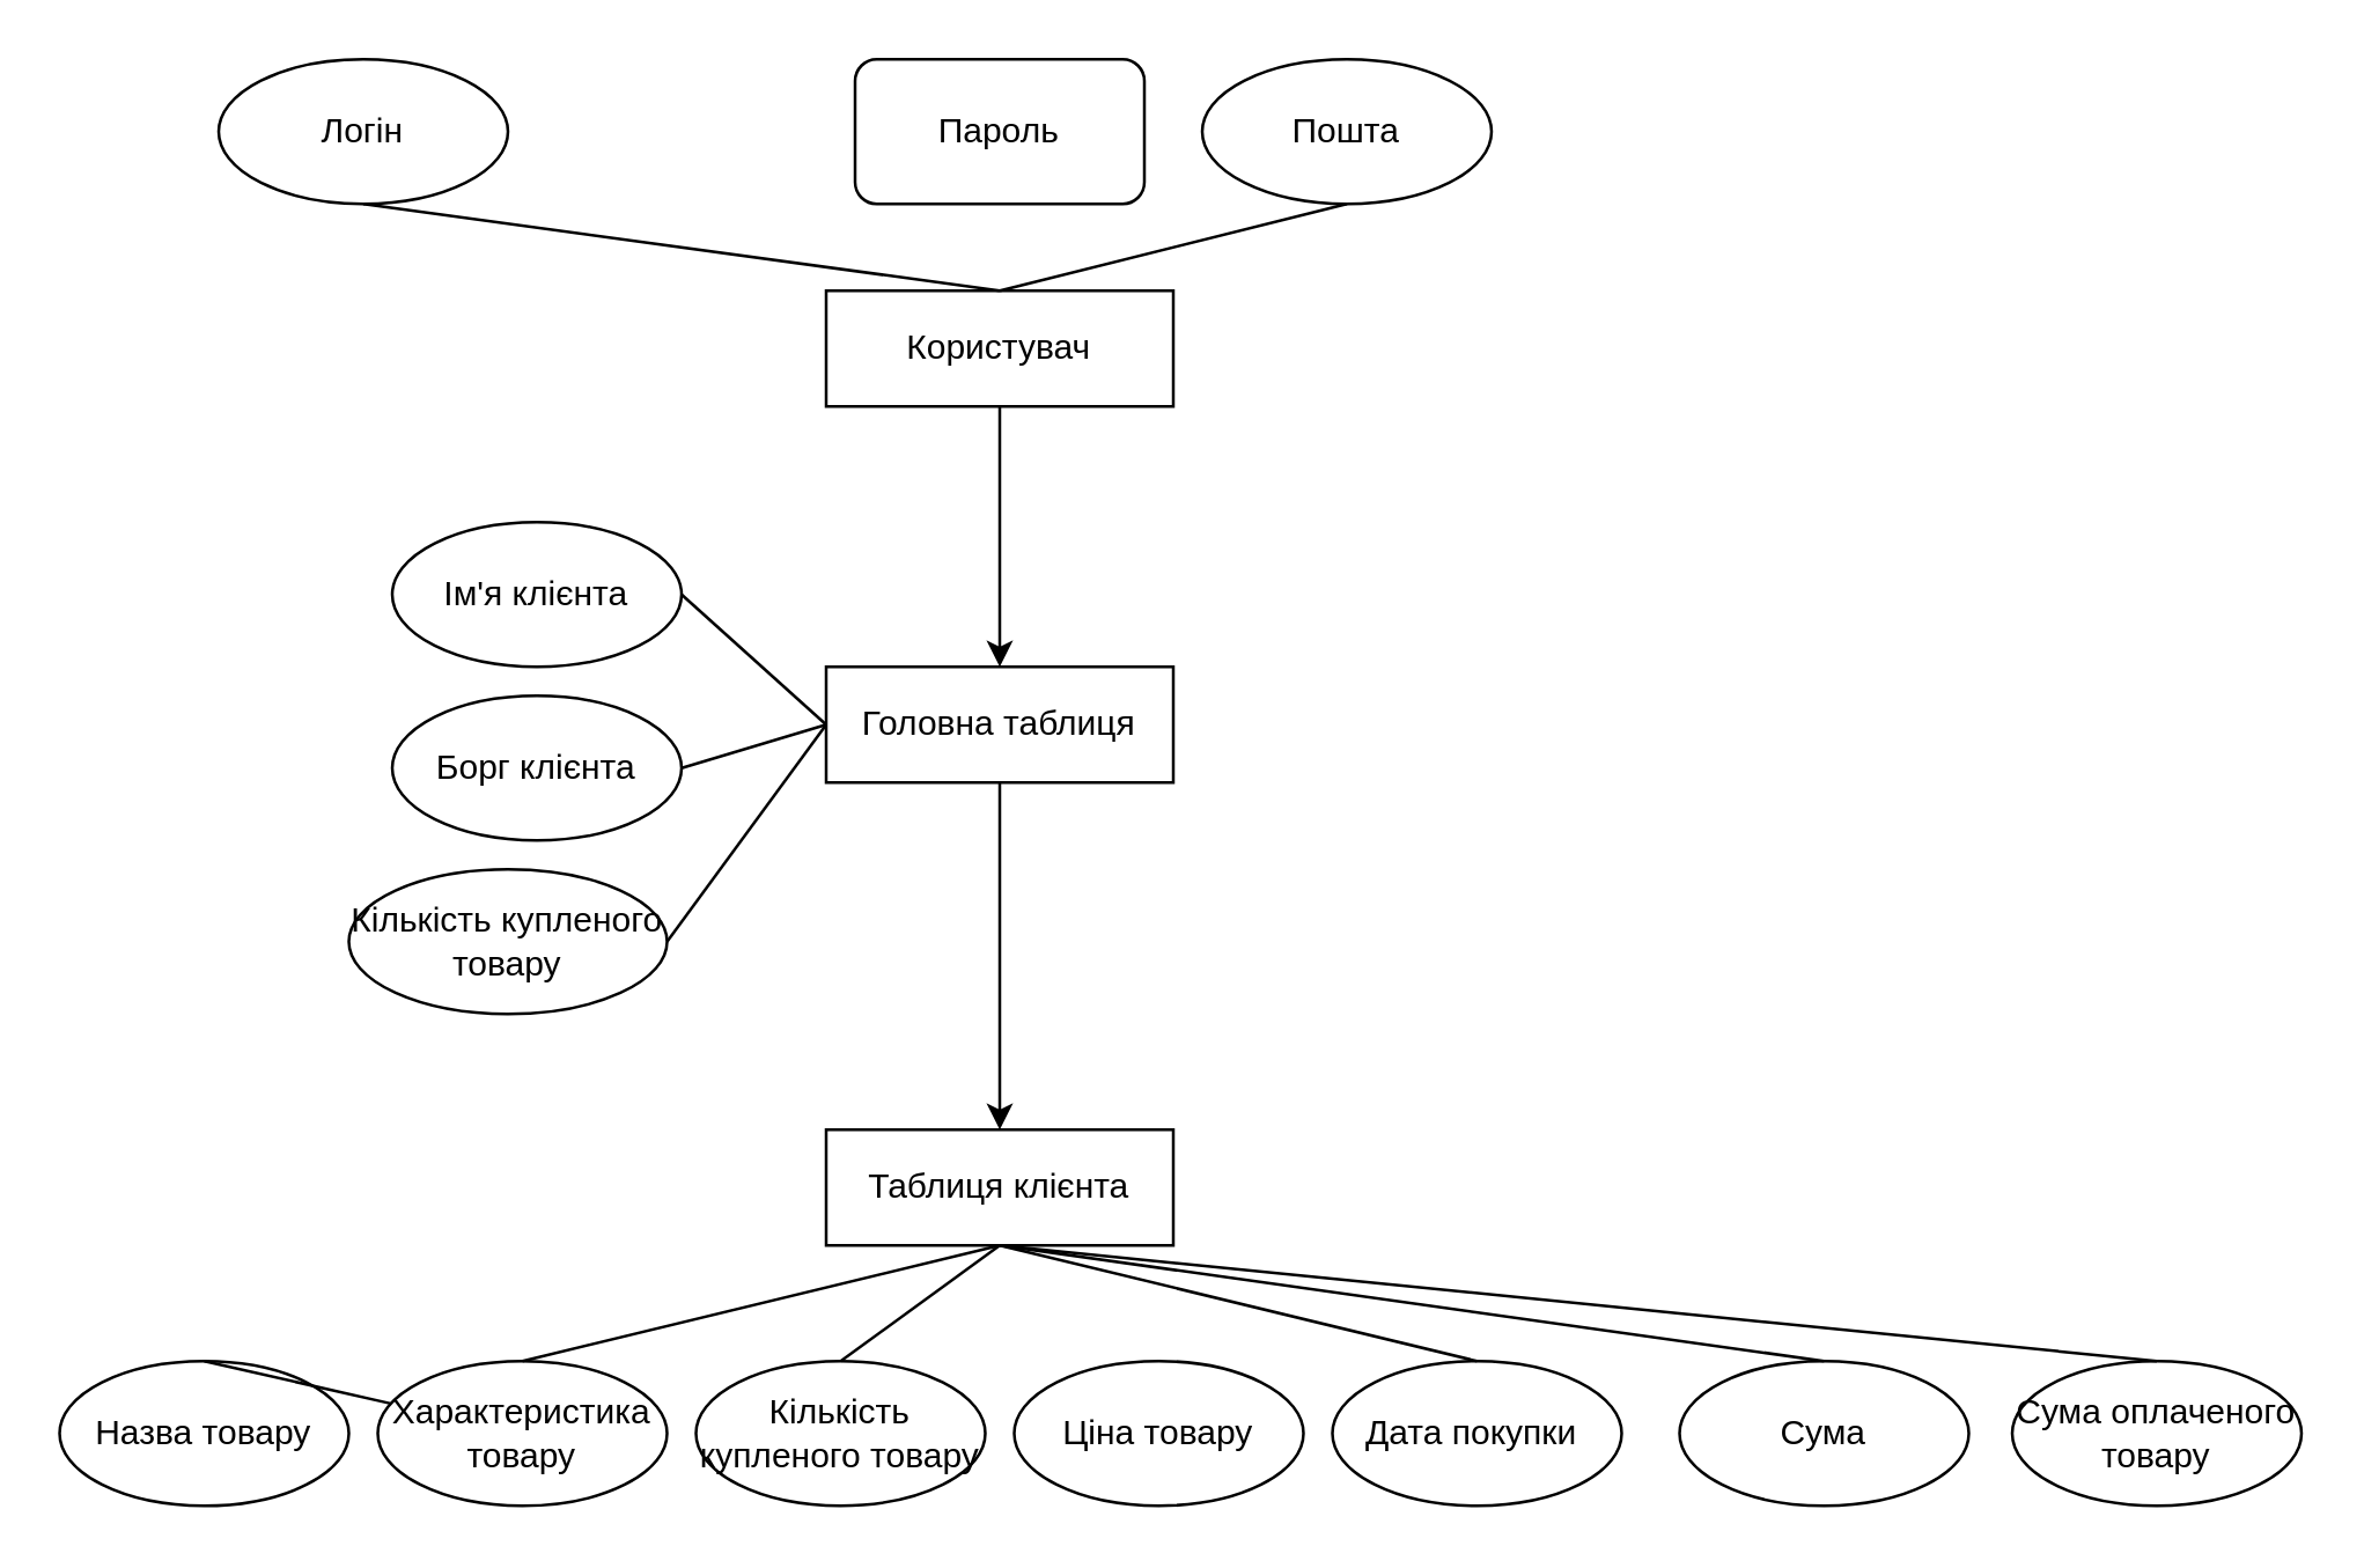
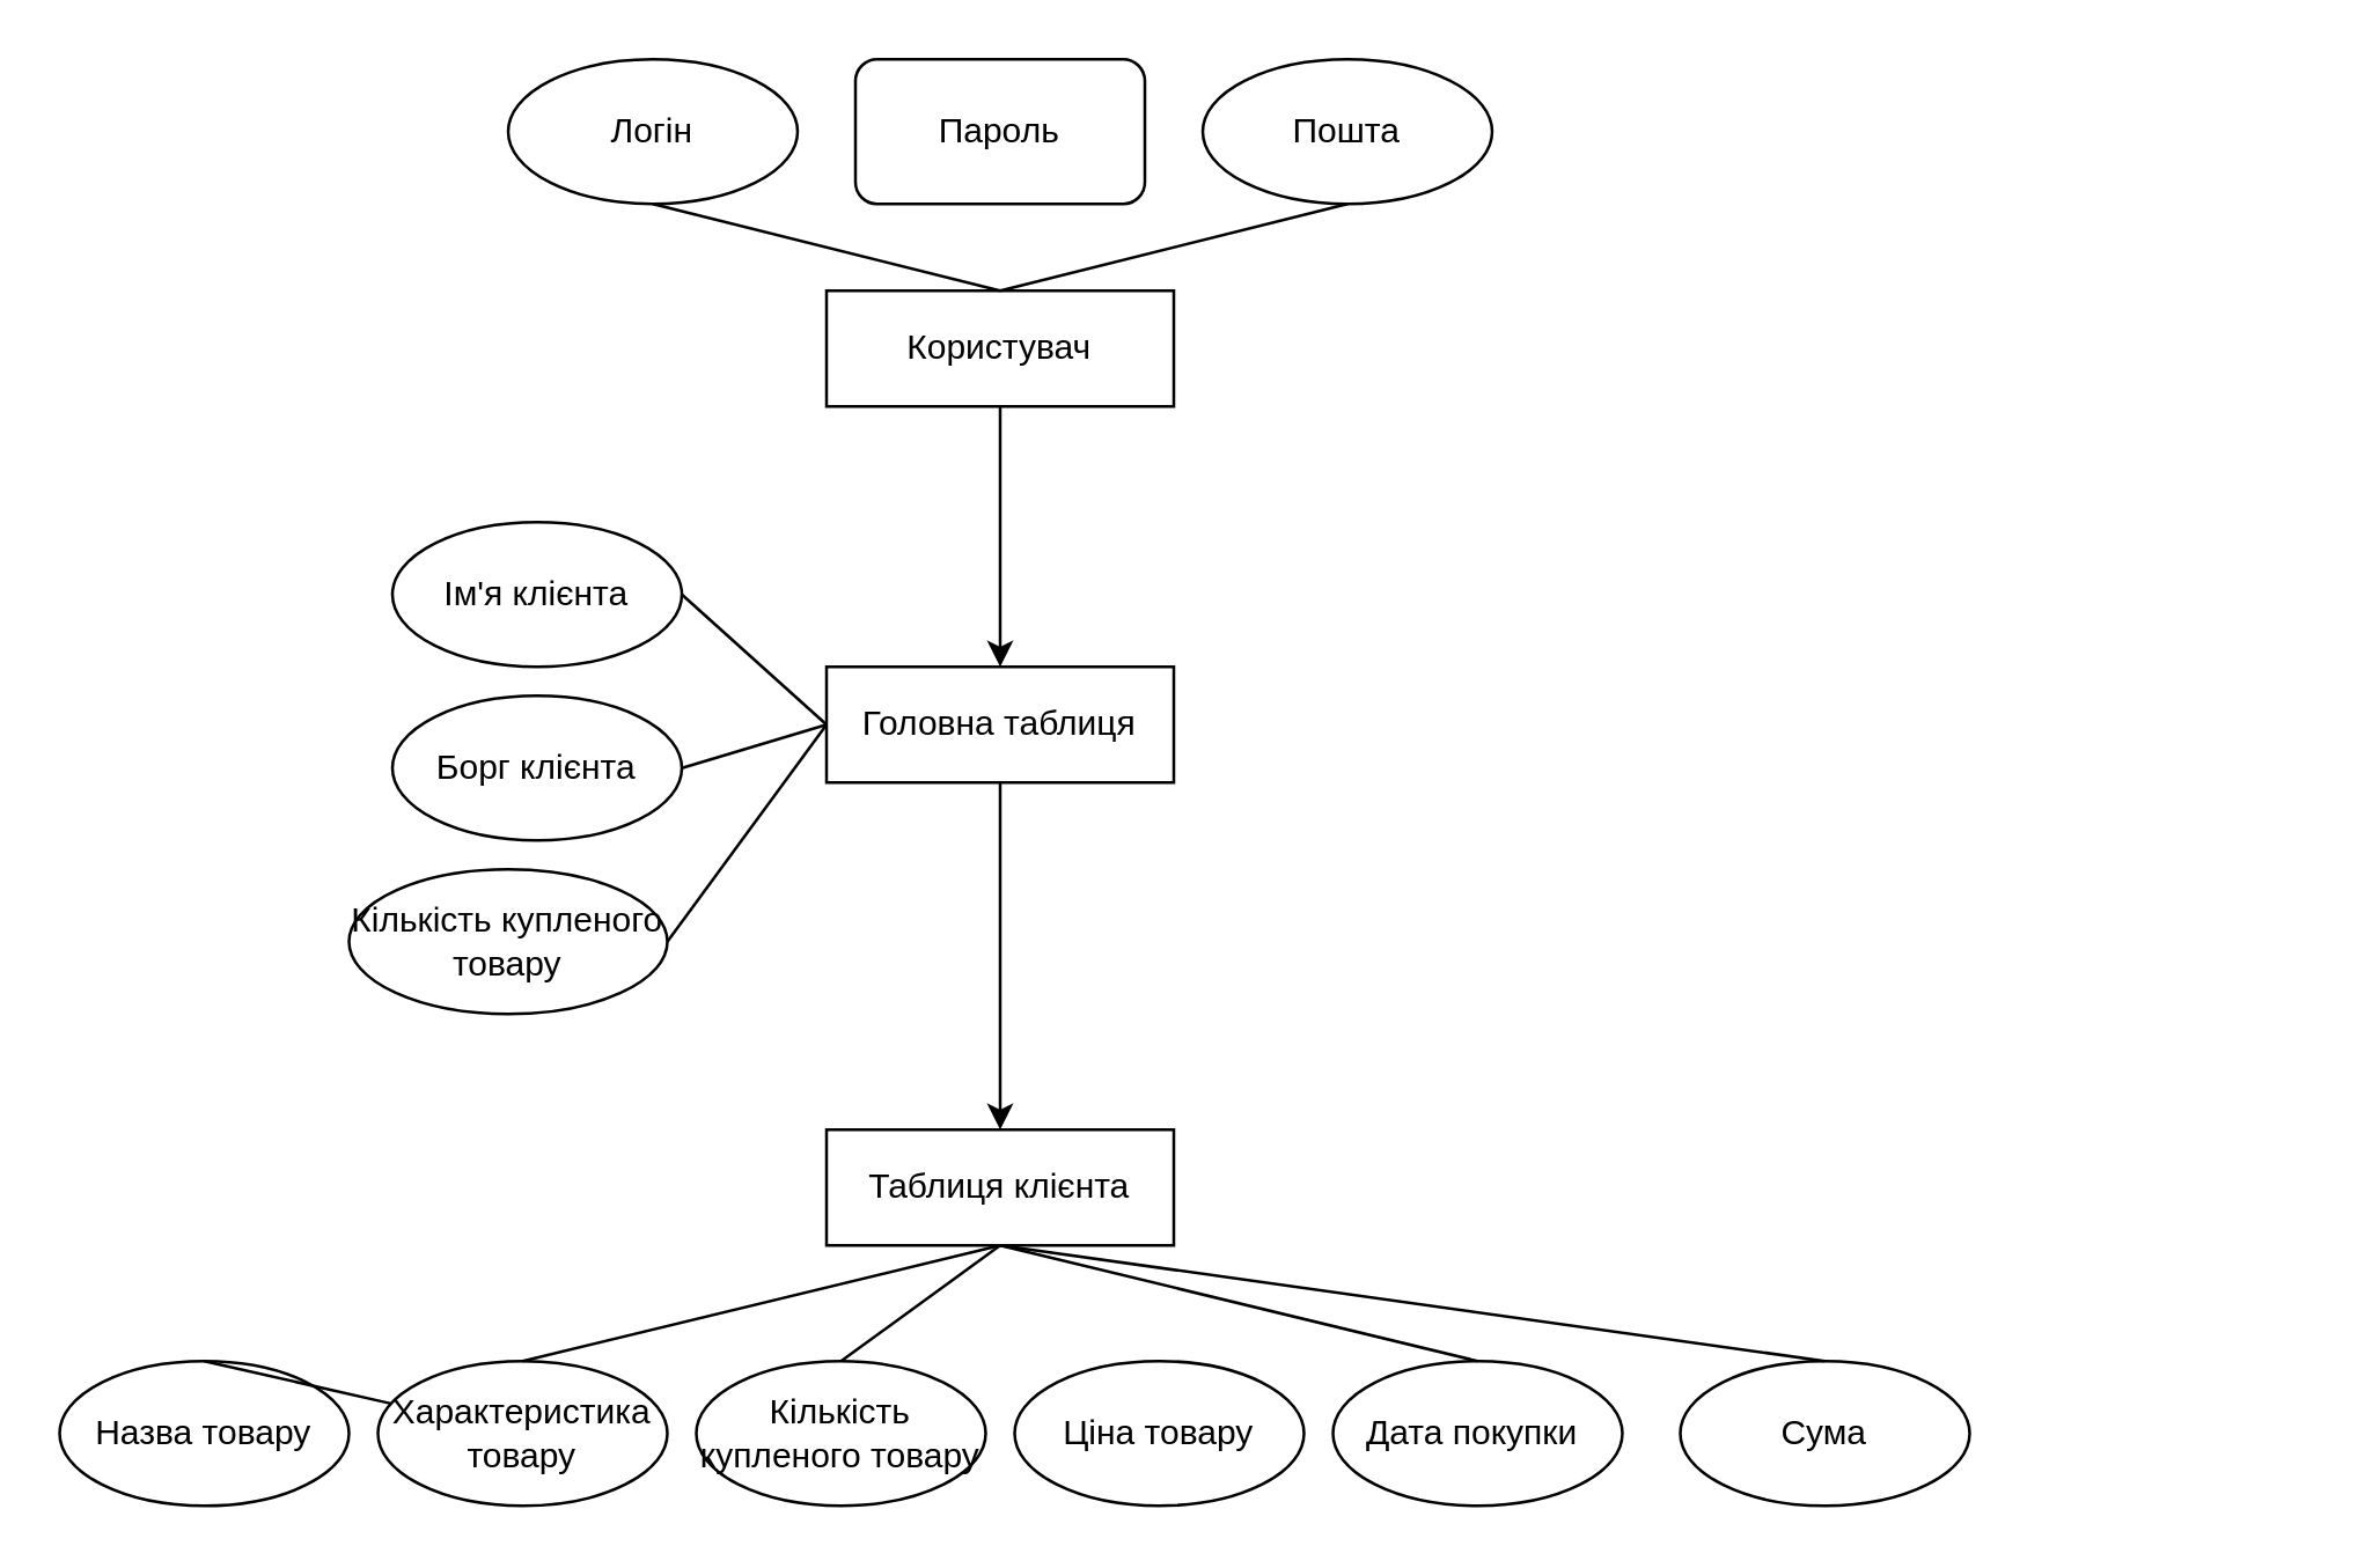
  <mxCell id="0" />
  <mxCell id="1" parent="0" />
  <mxCell id="2" value="Користувач" style="rounded=0;whiteSpace=wrap;html=1;" vertex="1" parent="1"><mxGeometry x="285" y="100" width="120" height="40" as="geometry" /></mxCell>
- <mxCell id="3" value="Логін" style="ellipse;whiteSpace=wrap;html=1;" vertex="1" parent="1"><mxGeometry x="75" y="20" width="100" height="50" as="geometry" /></mxCell>
+ <mxCell id="3" value="Логін" style="ellipse;whiteSpace=wrap;html=1;" vertex="1" parent="1"><mxGeometry x="175" y="20" width="100" height="50" as="geometry" /></mxCell>
  <mxCell id="4" value="Пароль" style="whiteSpace=wrap;html=1;rounded=1;" vertex="1" parent="1"><mxGeometry x="295" y="20" width="100" height="50" as="geometry" /></mxCell>
  <mxCell id="5" value="Пошта" style="ellipse;whiteSpace=wrap;html=1;" vertex="1" parent="1"><mxGeometry x="415" y="20" width="100" height="50" as="geometry" /></mxCell>
  <mxCell id="6" value="" style="endArrow=none;html=1;entryX=0.5;entryY=1;entryDx=0;entryDy=0;exitX=0.5;exitY=0;exitDx=0;exitDy=0;" edge="1" parent="1" source="2" target="3"><mxGeometry width="50" height="50" relative="1" as="geometry"><mxPoint x="295" y="280" as="sourcePoint" /><mxPoint x="345" y="230" as="targetPoint" /></mxGeometry></mxCell>
  <mxCell id="7" value="" style="endArrow=none;html=1;entryX=0.5;entryY=1;entryDx=0;entryDy=0;exitX=0.5;exitY=0;exitDx=0;exitDy=0;" edge="1" parent="1" source="2" target="5"><mxGeometry width="50" height="50" relative="1" as="geometry"><mxPoint x="355" y="110" as="sourcePoint" /><mxPoint x="235" y="80" as="targetPoint" /></mxGeometry></mxCell>
  <mxCell id="8" value="Головна таблиця" style="rounded=0;whiteSpace=wrap;html=1;" vertex="1" parent="1"><mxGeometry x="285" y="230" width="120" height="40" as="geometry" /></mxCell>
  <mxCell id="9" value="Ім'я клієнта" style="ellipse;whiteSpace=wrap;html=1;" vertex="1" parent="1"><mxGeometry x="135" y="180" width="100" height="50" as="geometry" /></mxCell>
  <mxCell id="10" value="Кількість купленого товару" style="ellipse;whiteSpace=wrap;html=1;" vertex="1" parent="1"><mxGeometry x="120" y="300" width="110" height="50" as="geometry" /></mxCell>
  <mxCell id="11" value="Борг клієнта" style="ellipse;whiteSpace=wrap;html=1;" vertex="1" parent="1"><mxGeometry x="135" y="240" width="100" height="50" as="geometry" /></mxCell>
  <mxCell id="12" value="" style="endArrow=none;html=1;exitX=1;exitY=0.5;exitDx=0;exitDy=0;entryX=0;entryY=0.5;entryDx=0;entryDy=0;" edge="1" parent="1" source="9" target="8"><mxGeometry width="50" height="50" relative="1" as="geometry"><mxPoint x="245" y="155" as="sourcePoint" /><mxPoint x="295" y="260" as="targetPoint" /></mxGeometry></mxCell>
  <mxCell id="13" value="" style="endArrow=none;html=1;exitX=1;exitY=0.5;exitDx=0;exitDy=0;entryX=0;entryY=0.5;entryDx=0;entryDy=0;" edge="1" parent="1" source="11" target="8"><mxGeometry width="50" height="50" relative="1" as="geometry"><mxPoint x="255" y="165" as="sourcePoint" /><mxPoint x="305" y="270" as="targetPoint" /></mxGeometry></mxCell>
  <mxCell id="14" value="" style="endArrow=none;html=1;exitX=1;exitY=0.5;exitDx=0;exitDy=0;entryX=0;entryY=0.5;entryDx=0;entryDy=0;" edge="1" parent="1" source="10" target="8"><mxGeometry width="50" height="50" relative="1" as="geometry"><mxPoint x="265" y="175" as="sourcePoint" /><mxPoint x="315" y="280" as="targetPoint" /></mxGeometry></mxCell>
  <mxCell id="15" value="Таблиця клієнта" style="rounded=0;whiteSpace=wrap;html=1;" vertex="1" parent="1"><mxGeometry x="285" y="390" width="120" height="40" as="geometry" /></mxCell>
  <mxCell id="16" value="Назва товару" style="ellipse;whiteSpace=wrap;html=1;" vertex="1" parent="1"><mxGeometry x="20" y="470" width="100" height="50" as="geometry" /></mxCell>
  <mxCell id="17" value="Ціна товару" style="ellipse;whiteSpace=wrap;html=1;" vertex="1" parent="1"><mxGeometry x="350" y="470" width="100" height="50" as="geometry" /></mxCell>
  <mxCell id="18" value="Кількість купленого товару" style="ellipse;whiteSpace=wrap;html=1;" vertex="1" parent="1"><mxGeometry x="240" y="470" width="100" height="50" as="geometry" /></mxCell>
  <mxCell id="19" value="Дата покупки&amp;nbsp;" style="ellipse;whiteSpace=wrap;html=1;" vertex="1" parent="1"><mxGeometry x="460" y="470" width="100" height="50" as="geometry" /></mxCell>
- <mxCell id="20" value="Сума оплаченого товару" style="ellipse;whiteSpace=wrap;html=1;" vertex="1" parent="1"><mxGeometry x="695" y="470" width="100" height="50" as="geometry" /></mxCell>
  <mxCell id="21" value="Характеристика товару" style="ellipse;whiteSpace=wrap;html=1;" vertex="1" parent="1"><mxGeometry x="130" y="470" width="100" height="50" as="geometry" /></mxCell>
  <mxCell id="22" value="" style="endArrow=none;html=1;exitX=0.5;exitY=0;exitDx=0;exitDy=0;" edge="1" parent="1" source="16" target="21"><mxGeometry width="50" height="50" relative="1" as="geometry"><mxPoint x="295" y="480" as="sourcePoint" /><mxPoint x="345" y="450" as="targetPoint" /></mxGeometry></mxCell>
  <mxCell id="23" value="" style="endArrow=none;html=1;exitX=0.5;exitY=0;exitDx=0;exitDy=0;entryX=0.5;entryY=1;entryDx=0;entryDy=0;" edge="1" parent="1" source="21" target="15"><mxGeometry width="50" height="50" relative="1" as="geometry"><mxPoint x="80" y="480" as="sourcePoint" /><mxPoint x="355" y="440" as="targetPoint" /></mxGeometry></mxCell>
  <mxCell id="24" value="" style="endArrow=none;html=1;exitX=0.5;exitY=0;exitDx=0;exitDy=0;entryX=0.5;entryY=1;entryDx=0;entryDy=0;" edge="1" parent="1" source="18" target="15"><mxGeometry width="50" height="50" relative="1" as="geometry"><mxPoint x="90" y="490" as="sourcePoint" /><mxPoint x="365" y="450" as="targetPoint" /></mxGeometry></mxCell>
  <mxCell id="25" value="" style="endArrow=none;html=1;exitX=0.5;exitY=0;exitDx=0;exitDy=0;entryX=0.5;entryY=1;entryDx=0;entryDy=0;" edge="1" parent="1" source="19" target="15"><mxGeometry width="50" height="50" relative="1" as="geometry"><mxPoint x="110" y="510" as="sourcePoint" /><mxPoint x="385" y="470" as="targetPoint" /></mxGeometry></mxCell>
- <mxCell id="26" value="" style="endArrow=none;html=1;exitX=0.5;exitY=0;exitDx=0;exitDy=0;entryX=0.5;entryY=1;entryDx=0;entryDy=0;" edge="1" parent="1" source="20" target="15"><mxGeometry width="50" height="50" relative="1" as="geometry"><mxPoint x="120" y="520" as="sourcePoint" /><mxPoint x="395" y="480" as="targetPoint" /></mxGeometry></mxCell>
  <mxCell id="27" value="" style="endArrow=classic;html=1;exitX=0.5;exitY=1;exitDx=0;exitDy=0;" edge="1" parent="1" source="2"><mxGeometry width="50" height="50" relative="1" as="geometry"><mxPoint x="295" y="280" as="sourcePoint" /><mxPoint x="345" y="230" as="targetPoint" /></mxGeometry></mxCell>
  <mxCell id="28" value="" style="endArrow=classic;html=1;entryX=0.5;entryY=0;entryDx=0;entryDy=0;exitX=0.5;exitY=1;exitDx=0;exitDy=0;" edge="1" parent="1" source="8" target="15"><mxGeometry width="50" height="50" relative="1" as="geometry"><mxPoint x="295" y="280" as="sourcePoint" /><mxPoint x="345" y="230" as="targetPoint" /></mxGeometry></mxCell>
  <mxCell id="29" value="Cума" style="ellipse;whiteSpace=wrap;html=1;" vertex="1" parent="1"><mxGeometry x="580" y="470" width="100" height="50" as="geometry" /></mxCell>
  <mxCell id="30" value="" style="endArrow=none;html=1;exitX=0.5;exitY=0;exitDx=0;exitDy=0;entryX=0.5;entryY=1;entryDx=0;entryDy=0;" edge="1" parent="1" source="29" target="15"><mxGeometry width="50" height="50" relative="1" as="geometry"><mxPoint x="755" y="480" as="sourcePoint" /><mxPoint x="355" y="440" as="targetPoint" /></mxGeometry></mxCell>
